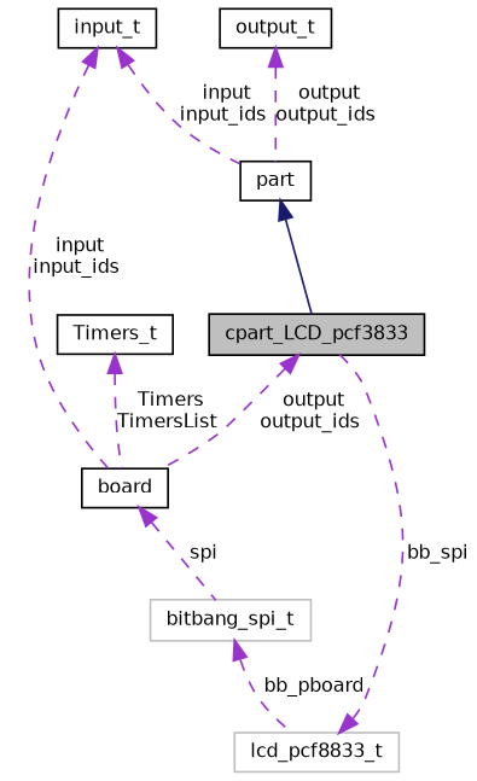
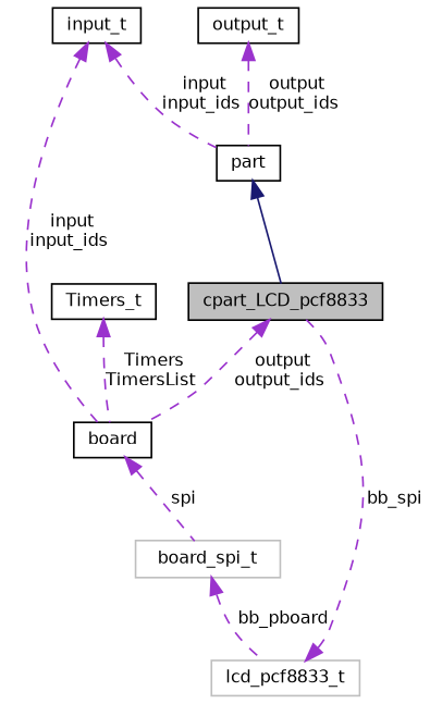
  digraph {
    node [color=black fillcolor=white fontname=Helvetica fontsize=10 shape=record style=filled]
    edge [color=darkorchid3 dir=back fontname=Helvetica fontsize=10 labelfontname=Helvetica labelfontsize=10 style=dashed]
-   n1 [fillcolor=grey75 fontcolor=black height=0.2 label=cpart_LCD_pcf3833 width=0.4]
+   n1 [fillcolor=grey75 fontcolor=black height=0.2 label=cpart_LCD_pcf8833 width=0.4]
    n2 [height=0.2 label=board width=0.4]
    n3 [height=0.2 label=part width=0.4]
    n4 [height=0.2 label=input_t width=0.4]
-   n5 [color=grey75 height=0.2 label=bitbang_spi_t width=0.4]
+   n5 [color=grey75 height=0.2 label=board_spi_t width=0.4]
    n6 [height=0.2 label=output_t width=0.4]
    n7 [color=grey75 height=0.2 label=lcd_pcf8833_t width=0.4]
    n8 [height=0.2 label=Timers_t width=0.4]
    n1 -> n2 [label=" output\noutput_ids"]
    n2 -> n5 [label=" spi"]
    n3 -> n1 [color=midnightblue style=solid]
    n4 -> n2 [label=" input\ninput_ids"]
    n4 -> n3 [label=" input\ninput_ids"]
    n5 -> n7 [label=" bb_pboard"]
    n6 -> n3 [label=" output\noutput_ids"]
    n7 -> n1 [label=" bb_spi"]
    n8 -> n2 [label=" Timers\nTimersList"]
  }
